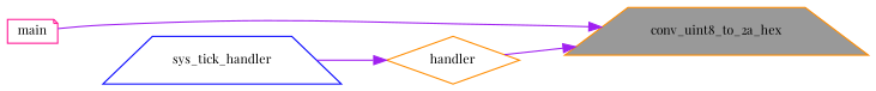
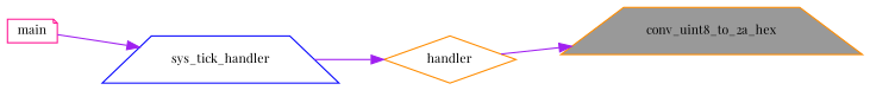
  digraph {
    fontname="Playfair Display"
    rankdir=RL
    node [color=darkorange fillcolor=white fontname="Playfair Display" fontsize=10 shape=trapezium style=filled]
    edge [color=purple dir=back fontname="Playfair Display" fontsize=10 labelfontname=Helvetica labelfontsize=10 style=solid]
    n1 [fillcolor=grey60 fontcolor=black height=0.2 label=conv_uint8_to_2a_hex width=0.4]
    n2 [color=deeppink height=0.2 label=main shape=note width=0.4]
    n3 [height=0.2 label=handler shape=diamond width=0.4]
    n4 [color=blue height=0.2 label=sys_tick_handler width=0.4]
-   n1 -> n2
+   n4 -> n2
    n1 -> n3
    n3 -> n4
  }
